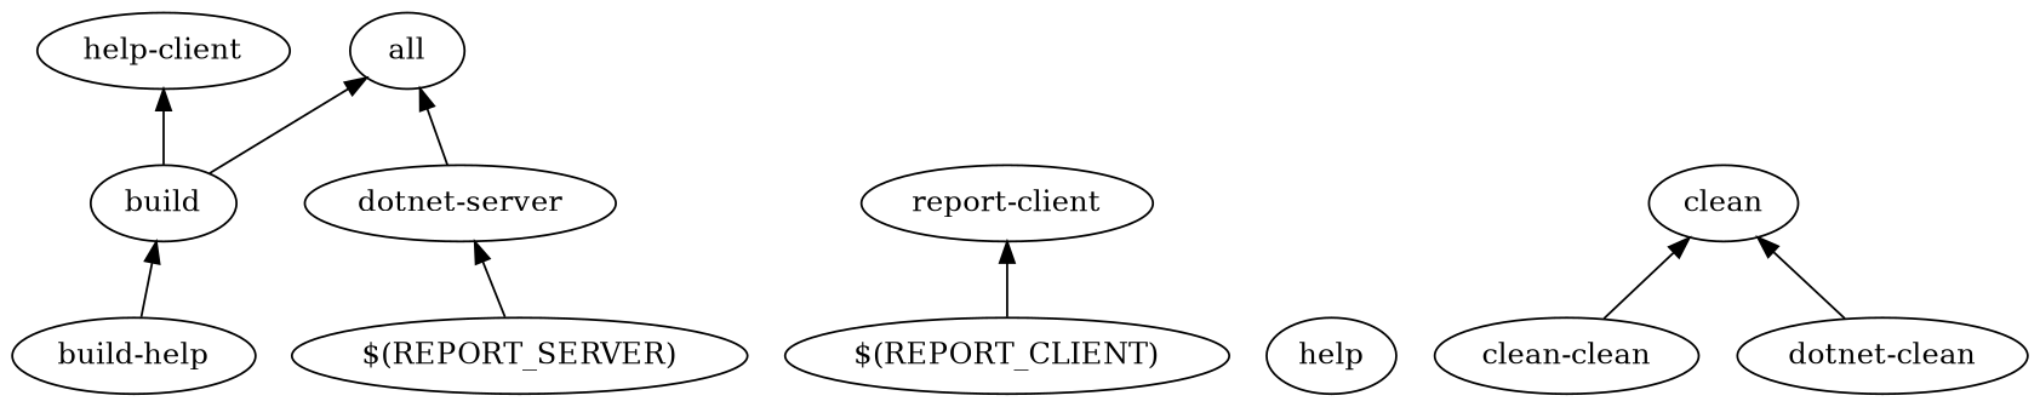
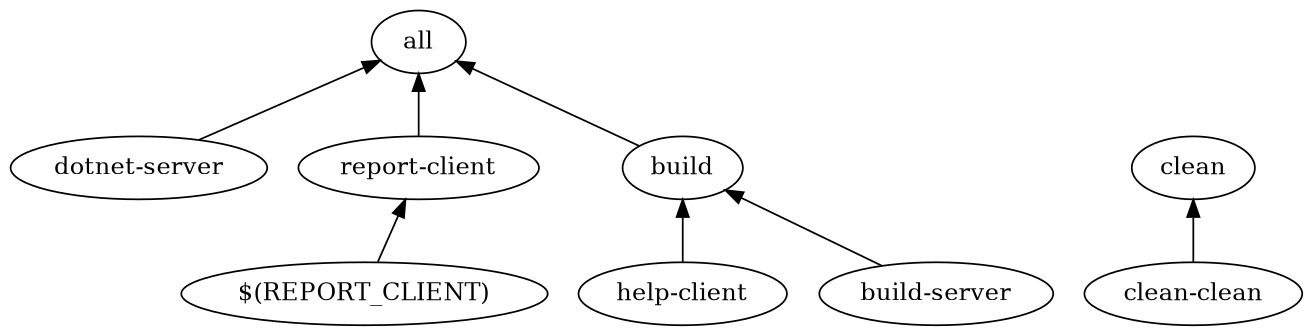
  digraph {
    rankdir=BT
    n1 [label="dotnet-server"]
-   "$(REPORT_SERVER)"
    all
    "$(REPORT_CLIENT)"
    "report-client"
    build
-   help
    n8 [label="help-client"]
-   "build-server" [label="build-help"]
+   "build-server"
    n10 [label="clean-clean"]
    clean
-   "dotnet-clean"
    n1 -> all
-   "$(REPORT_SERVER)" -> n1
    "$(REPORT_CLIENT)" -> "report-client"
+   "report-client" -> all
    build -> all
-   build -> n8
+   n8 -> build
    "build-server" -> build
    n10 -> clean
-   "dotnet-clean" -> clean
  }
